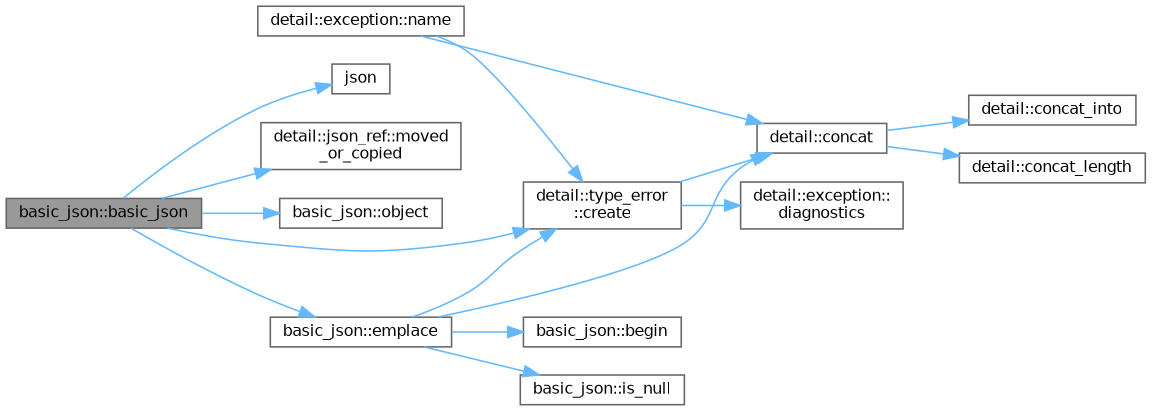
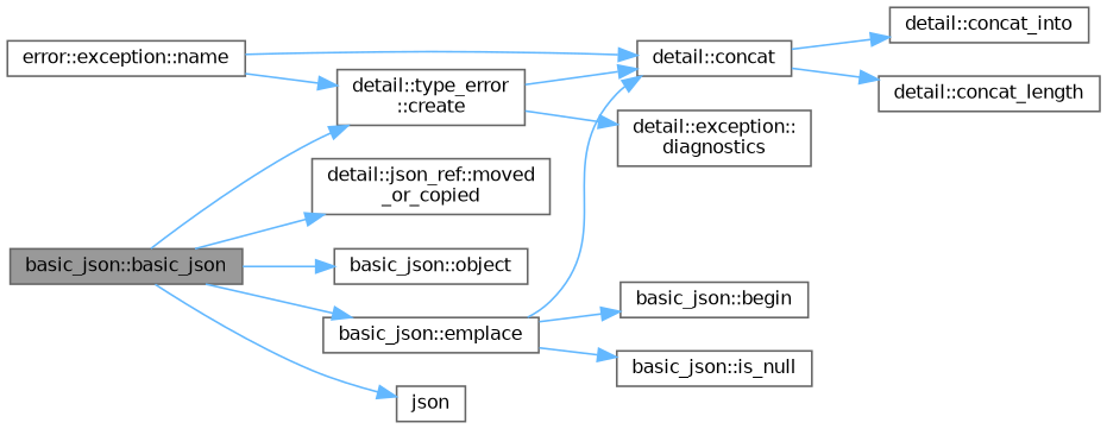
  digraph {
    rankdir=LR
    node [color=grey40 fillcolor=white fontname=Helvetica fontsize=10 shape=box style=filled]
    edge [color=steelblue1 fontname=Helvetica fontsize=10 labelfontname=Helvetica labelfontsize=10 style=solid]
    n1 [color=gray40 fillcolor=grey60 fontcolor=black height=0.2 label="basic_json::basic_json" width=0.4]
    n2 [height=0.2 label="detail::type_error\l::create" width=0.4]
    n3 [height=0.2 label="basic_json::emplace" width=0.4]
    n4 [height=0.2 label=json width=0.4]
    n5 [height=0.2 label="detail::json_ref::moved\l_or_copied" width=0.4]
    n6 [height=0.2 label="basic_json::object" width=0.4]
    n7 [height=0.2 label="detail::concat" width=0.4]
    n8 [height=0.2 label="detail::exception::\ldiagnostics" width=0.4]
    n9 [height=0.2 label="basic_json::begin" width=0.4]
    n10 [height=0.2 label="basic_json::is_null" width=0.4]
    n11 [height=0.2 label="detail::concat_into" width=0.4]
    n12 [height=0.2 label="detail::concat_length" width=0.4]
-   n13 [height=0.2 label="detail::exception::name" width=0.4]
+   n13 [height=0.2 label="error::exception::name" width=0.4]
    n1 -> n2
    n1 -> n3
    n1 -> n4
    n1 -> n5
    n1 -> n6
    n2 -> n7
    n2 -> n8
-   n3 -> n2
    n3 -> n7
    n3 -> n9
    n3 -> n10
    n7 -> n11
    n7 -> n12
    n13 -> n2
    n13 -> n7
  }
